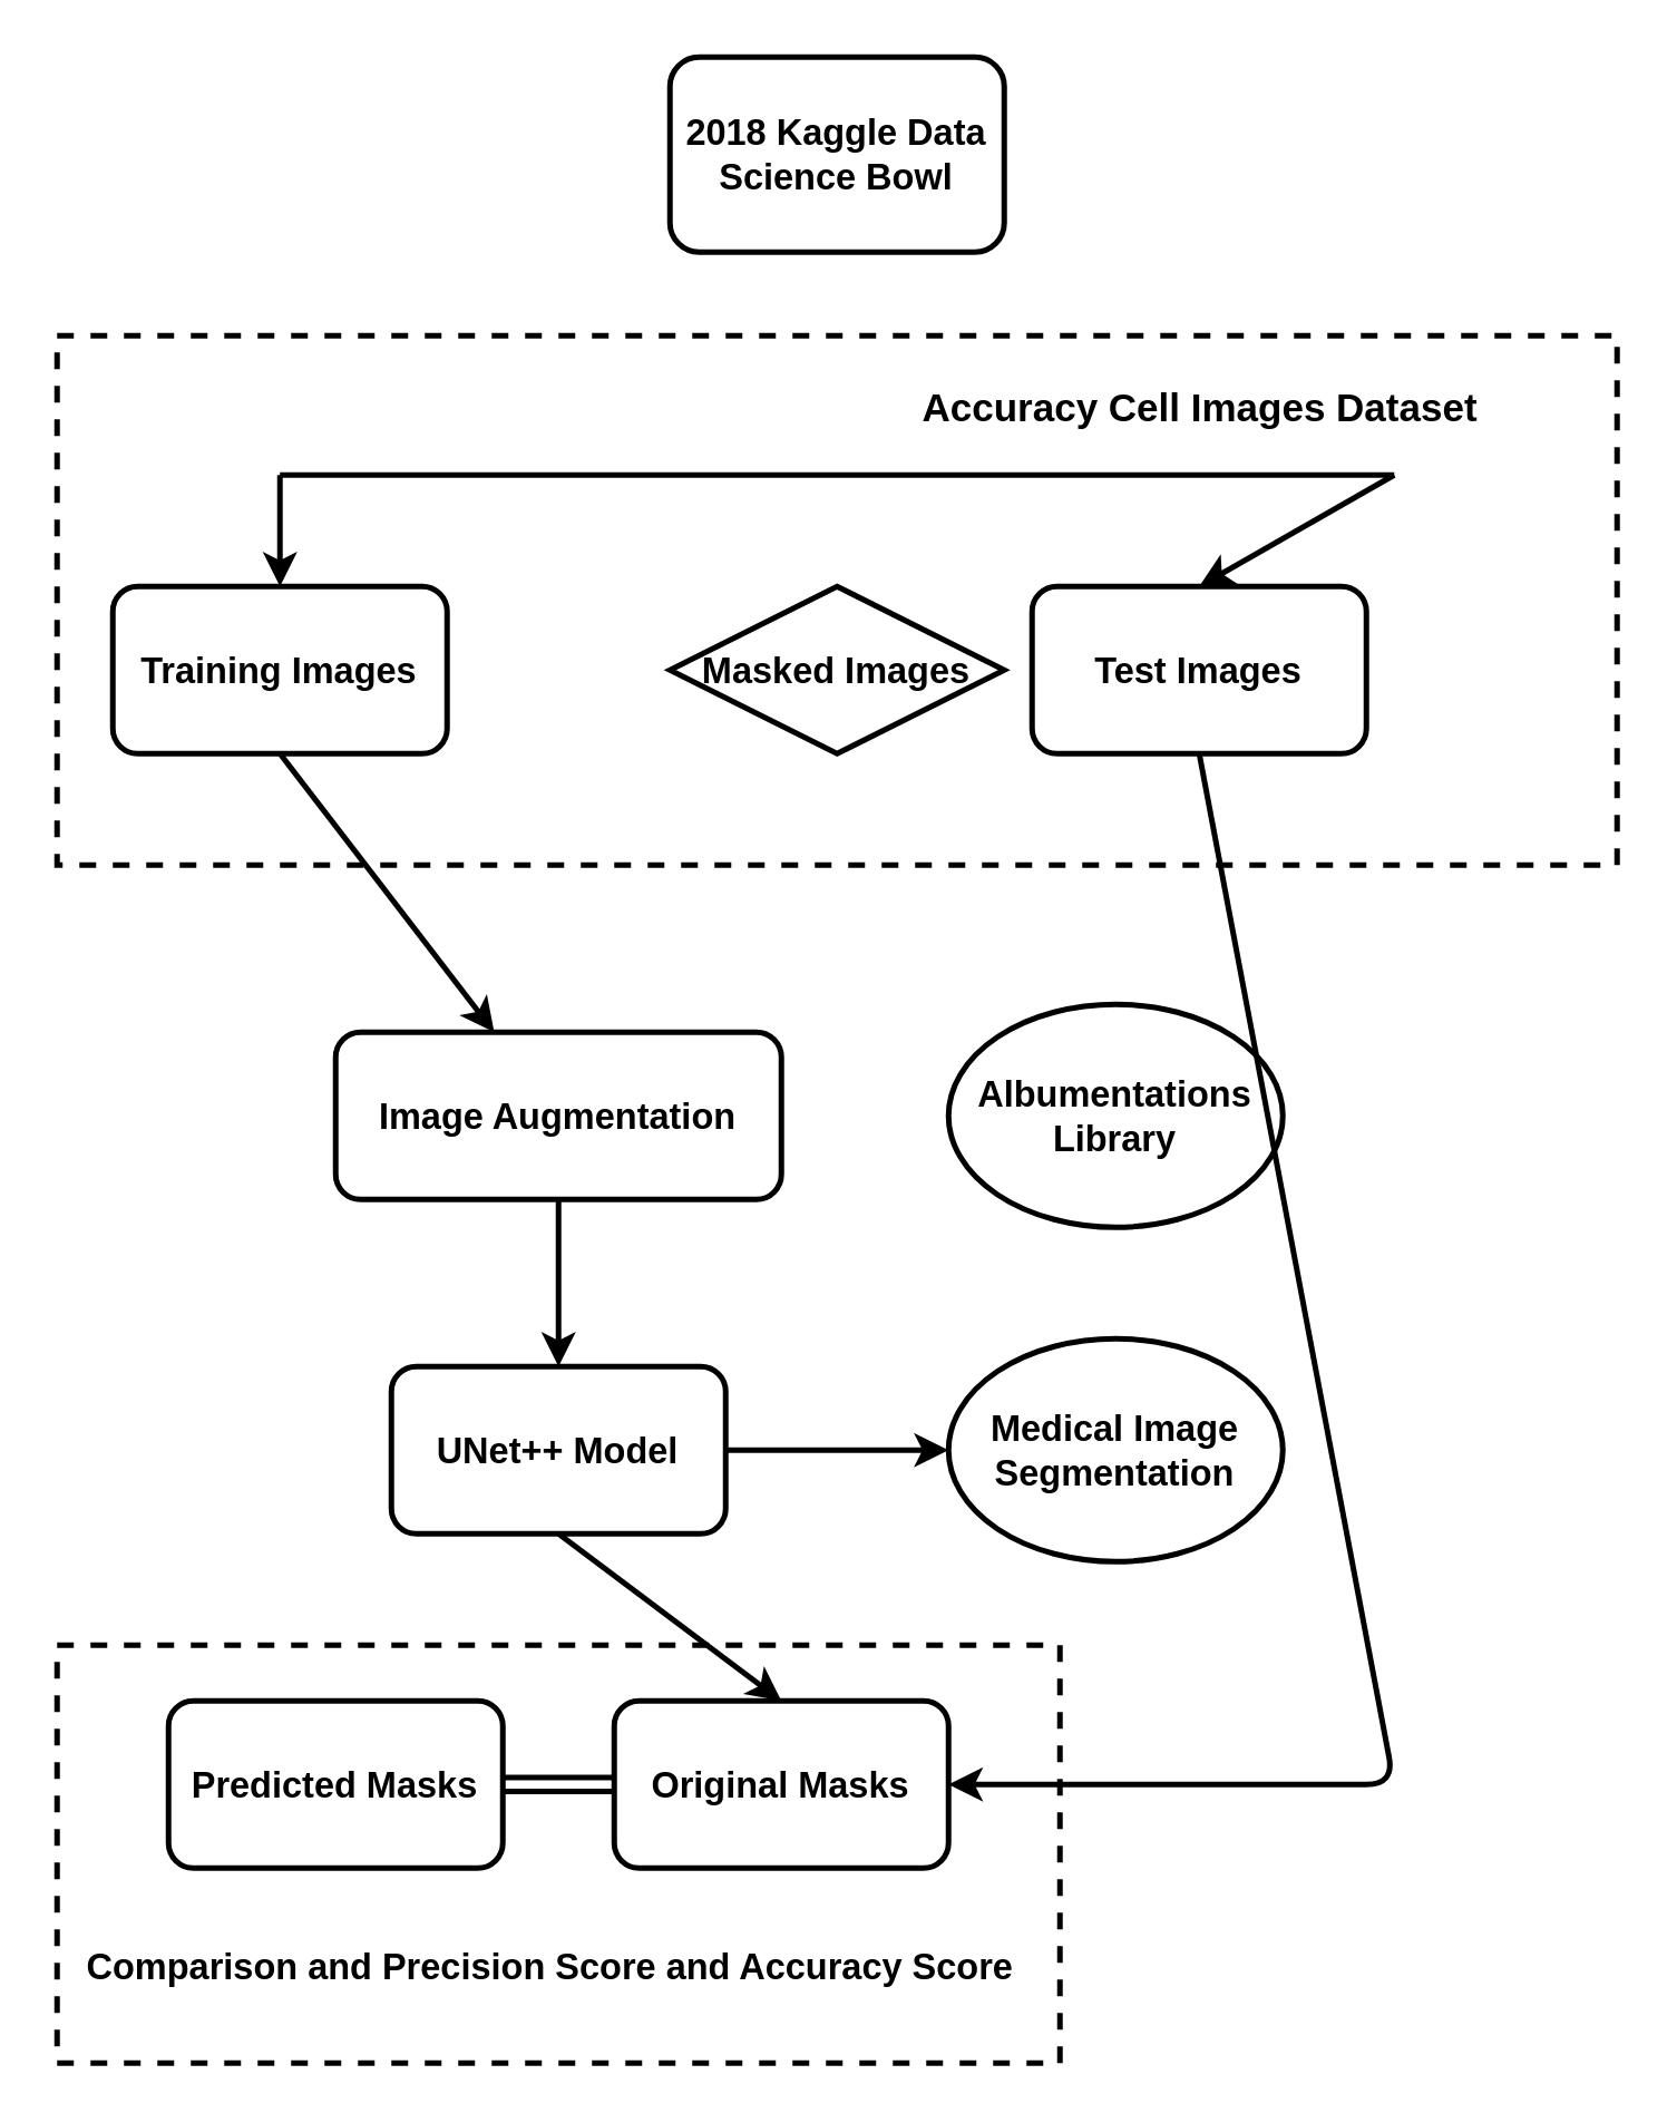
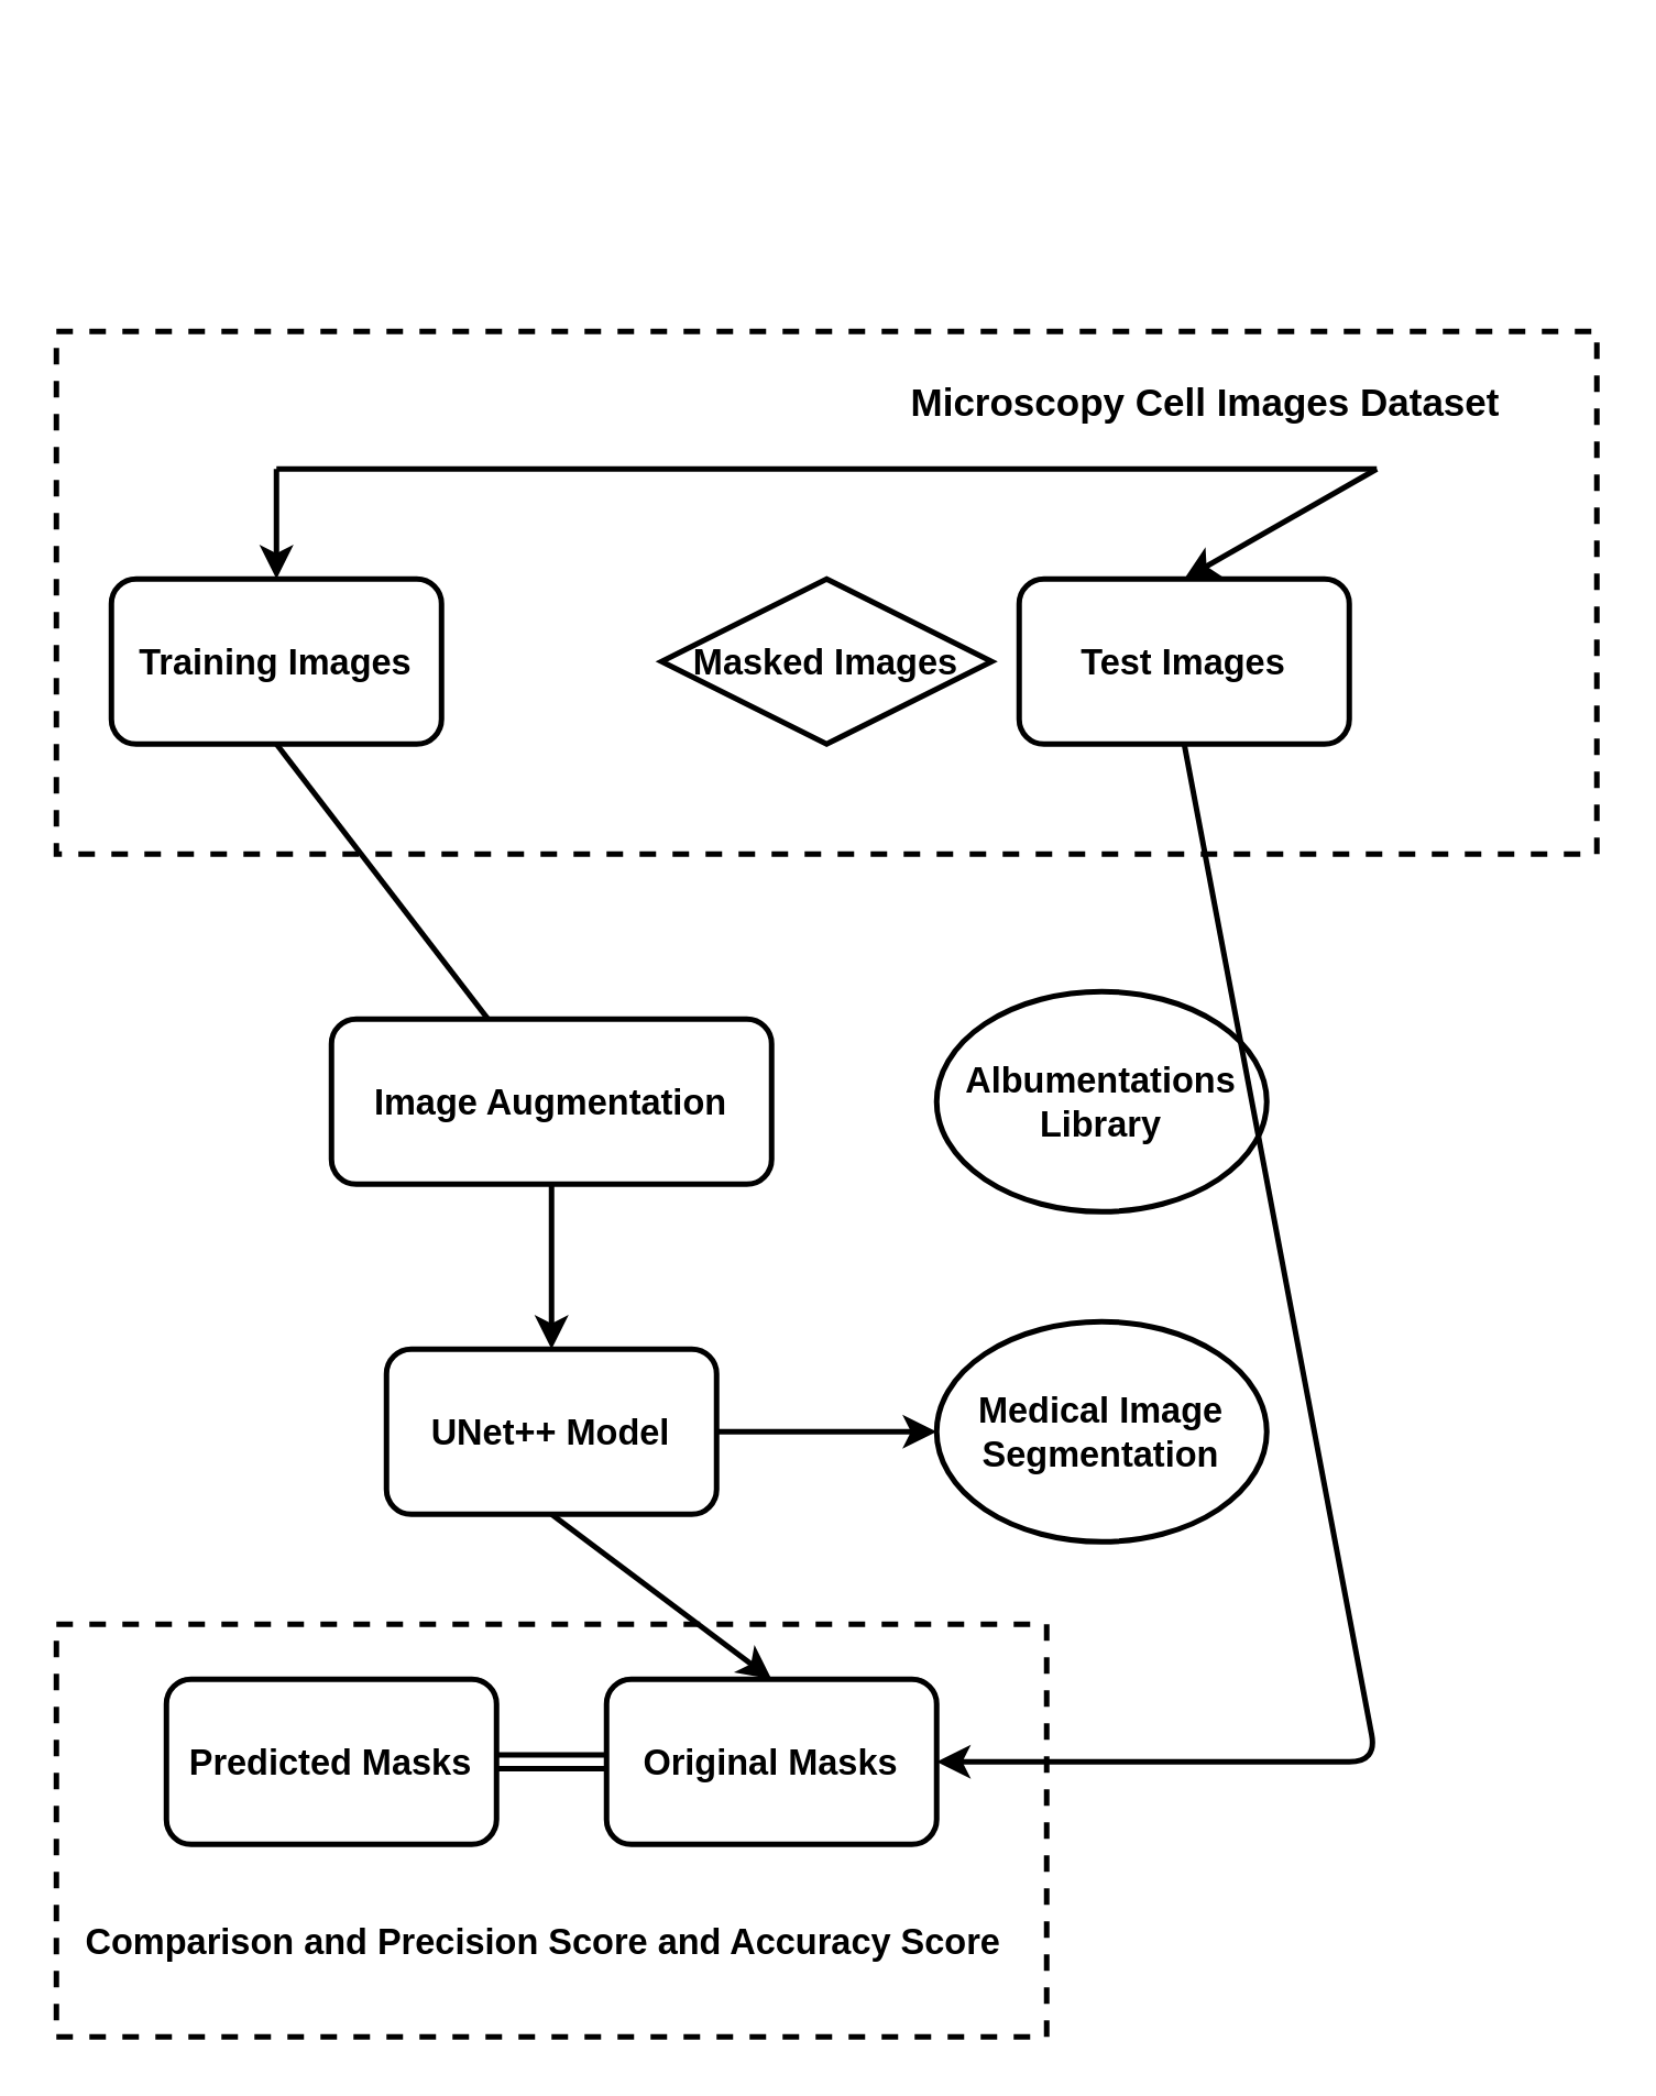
  <mxCell id="0" />
  <mxCell id="1" parent="0" />
  <mxCell id="2" value="" style="rounded=0;whiteSpace=wrap;html=1;fillColor=none;dashed=1;fontColor=#000000;labelBackgroundColor=none;labelBorderColor=none;strokeColor=#000000;strokeWidth=2;fontFamily=Helvetica;" vertex="1" parent="1"><mxGeometry x="20" y="590" width="360" height="150" as="geometry" /></mxCell>
  <mxCell id="3" value="" style="rounded=0;whiteSpace=wrap;html=1;fillColor=none;dashed=1;fontColor=#000000;labelBackgroundColor=none;labelBorderColor=none;strokeColor=#000000;strokeWidth=2;fontFamily=Helvetica;" vertex="1" parent="1"><mxGeometry x="20" y="120" width="560" height="190" as="geometry" /></mxCell>
- <mxCell id="4" value="2018 Kaggle Data Science Bowl" style="rounded=1;whiteSpace=wrap;html=1;fontColor=#000000;labelBackgroundColor=none;labelBorderColor=none;fillColor=none;strokeWidth=2;strokeColor=#000000;fontStyle=1;fontSize=13;fontFamily=Helvetica;" vertex="1" parent="1"><mxGeometry x="240" y="20" width="120" height="70" as="geometry" /></mxCell>
- <mxCell id="5" value="" style="edgeStyle=none;html=1;fontColor=#000000;labelBackgroundColor=none;labelBorderColor=none;strokeColor=#000000;exitX=0.5;exitY=1;exitDx=0;exitDy=0;strokeWidth=2;fontFamily=Helvetica;" edge="1" parent="1" source="6" target="10"><mxGeometry relative="1" as="geometry" /></mxCell>
+ <mxCell id="5" value="" style="edgeStyle=none;html=1;fontColor=#000000;labelBackgroundColor=none;labelBorderColor=none;strokeColor=#000000;exitX=0.5;exitY=1;exitDx=0;exitDy=0;strokeWidth=2;fontFamily=Helvetica;endArrow=none;" edge="1" parent="1" source="6" target="10"><mxGeometry relative="1" as="geometry" /></mxCell>
  <mxCell id="6" value="Training Images" style="rounded=1;whiteSpace=wrap;html=1;fontColor=#000000;labelBackgroundColor=none;labelBorderColor=none;fillColor=none;strokeWidth=2;strokeColor=#000000;fontStyle=1;fontSize=13;fontFamily=Helvetica;" vertex="1" parent="1"><mxGeometry x="40" y="210" width="120" height="60" as="geometry" /></mxCell>
  <mxCell id="7" value="Masked Images" style="rhombus;whiteSpace=wrap;html=1;fontColor=#000000;labelBackgroundColor=none;labelBorderColor=none;fillColor=none;strokeWidth=2;strokeColor=#000000;fontStyle=1;fontSize=13;fontFamily=Helvetica;" vertex="1" parent="1"><mxGeometry x="240" y="210" width="120" height="60" as="geometry" /></mxCell>
  <mxCell id="8" value="Test Images" style="rounded=1;whiteSpace=wrap;html=1;fontColor=#000000;labelBackgroundColor=none;labelBorderColor=none;fillColor=none;strokeWidth=2;strokeColor=#000000;fontStyle=1;fontSize=13;fontFamily=Helvetica;" vertex="1" parent="1"><mxGeometry x="370" y="210" width="120" height="60" as="geometry" /></mxCell>
  <mxCell id="9" value="" style="edgeStyle=none;html=1;labelBackgroundColor=none;labelBorderColor=none;fontFamily=Helvetica;fontSize=13;fontColor=#000000;strokeColor=#000000;strokeWidth=2;" edge="1" parent="1" source="10" target="18"><mxGeometry relative="1" as="geometry" /></mxCell>
  <mxCell id="10" value="Image Augmentation" style="rounded=1;whiteSpace=wrap;html=1;fontColor=#000000;labelBackgroundColor=none;labelBorderColor=none;fillColor=none;strokeWidth=2;strokeColor=#000000;fontStyle=1;fontSize=13;fontFamily=Helvetica;" vertex="1" parent="1"><mxGeometry x="120" y="370" width="160" height="60" as="geometry" /></mxCell>
- <mxCell id="11" value="Accuracy Cell Images Dataset" style="text;strokeColor=none;fillColor=none;align=left;verticalAlign=middle;spacingLeft=4;spacingRight=4;overflow=hidden;points=[[0,0.5],[1,0.5]];portConstraint=eastwest;rotatable=0;dashed=1;fontColor=#000000;labelBackgroundColor=none;labelBorderColor=none;fontStyle=1;fontSize=14;fontFamily=Helvetica;" vertex="1" parent="1"><mxGeometry x="325" y="130" width="235" height="30" as="geometry" /></mxCell>
+ <mxCell id="11" value="Microscopy Cell Images Dataset" style="text;strokeColor=none;fillColor=none;align=left;verticalAlign=middle;spacingLeft=4;spacingRight=4;overflow=hidden;points=[[0,0.5],[1,0.5]];portConstraint=eastwest;rotatable=0;dashed=1;fontColor=#000000;labelBackgroundColor=none;labelBorderColor=none;fontStyle=1;fontSize=14;fontFamily=Helvetica;" vertex="1" parent="1"><mxGeometry x="325" y="130" width="235" height="30" as="geometry" /></mxCell>
  <mxCell id="12" value="" style="endArrow=none;html=1;fontColor=#000000;labelBackgroundColor=none;labelBorderColor=none;strokeColor=#000000;strokeWidth=2;fontFamily=Helvetica;" edge="1" parent="1"><mxGeometry width="50" height="50" relative="1" as="geometry"><mxPoint x="100" y="170" as="sourcePoint" /><mxPoint x="500" y="170" as="targetPoint" /></mxGeometry></mxCell>
  <mxCell id="13" value="" style="endArrow=classic;html=1;entryX=0.5;entryY=0;entryDx=0;entryDy=0;fontColor=#000000;labelBackgroundColor=none;labelBorderColor=none;strokeColor=#000000;strokeWidth=2;fontFamily=Helvetica;" edge="1" parent="1" target="6"><mxGeometry width="50" height="50" relative="1" as="geometry"><mxPoint x="100" y="170" as="sourcePoint" /><mxPoint x="350" y="200" as="targetPoint" /></mxGeometry></mxCell>
  <mxCell id="14" value="" style="endArrow=classic;html=1;entryX=0.5;entryY=0;entryDx=0;entryDy=0;fontColor=#000000;labelBackgroundColor=none;labelBorderColor=none;strokeColor=#000000;strokeWidth=2;fontFamily=Helvetica;" edge="1" parent="1" target="8"><mxGeometry width="50" height="50" relative="1" as="geometry"><mxPoint x="500" y="170" as="sourcePoint" /><mxPoint x="350" y="200" as="targetPoint" /></mxGeometry></mxCell>
  <mxCell id="15" value="&lt;b&gt;Albumentations&lt;br&gt;Library&lt;/b&gt;" style="ellipse;whiteSpace=wrap;html=1;labelBackgroundColor=none;labelBorderColor=none;fontSize=13;fontColor=#000000;strokeColor=#000000;strokeWidth=2;fillColor=none;fontFamily=Helvetica;" vertex="1" parent="1"><mxGeometry x="340" y="360" width="120" height="80" as="geometry" /></mxCell>
  <mxCell id="16" style="edgeStyle=none;html=1;exitX=0.5;exitY=1;exitDx=0;exitDy=0;entryX=0.5;entryY=0;entryDx=0;entryDy=0;labelBackgroundColor=none;labelBorderColor=none;fontFamily=Helvetica;fontSize=13;fontColor=#000000;strokeColor=#000000;strokeWidth=2;" edge="1" parent="1" source="18" target="20"><mxGeometry relative="1" as="geometry" /></mxCell>
  <mxCell id="17" value="" style="edgeStyle=none;html=1;labelBackgroundColor=none;labelBorderColor=none;fontFamily=Helvetica;fontSize=13;fontColor=#000000;strokeColor=#000000;strokeWidth=2;" edge="1" parent="1" source="18" target="23"><mxGeometry relative="1" as="geometry" /></mxCell>
  <mxCell id="18" value="UNet++ Model" style="rounded=1;whiteSpace=wrap;html=1;fontColor=#000000;labelBackgroundColor=none;labelBorderColor=none;fillColor=none;strokeWidth=2;strokeColor=#000000;fontStyle=1;fontSize=13;fontFamily=Helvetica;" vertex="1" parent="1"><mxGeometry x="140" y="490" width="120" height="60" as="geometry" /></mxCell>
  <mxCell id="19" value="Predicted Masks" style="rounded=1;whiteSpace=wrap;html=1;fontColor=#000000;labelBackgroundColor=none;labelBorderColor=none;fillColor=none;strokeWidth=2;strokeColor=#000000;fontStyle=1;fontSize=13;fontFamily=Helvetica;" vertex="1" parent="1"><mxGeometry x="60" y="610" width="120" height="60" as="geometry" /></mxCell>
  <mxCell id="20" value="Original Masks" style="rounded=1;whiteSpace=wrap;html=1;fontColor=#000000;labelBackgroundColor=none;labelBorderColor=none;fillColor=none;strokeWidth=2;strokeColor=#000000;fontStyle=1;fontSize=13;fontFamily=Helvetica;" vertex="1" parent="1"><mxGeometry x="220" y="610" width="120" height="60" as="geometry" /></mxCell>
  <mxCell id="21" value="" style="shape=link;html=1;labelBackgroundColor=none;labelBorderColor=none;fontFamily=Helvetica;fontSize=13;fontColor=#000000;strokeColor=#000000;strokeWidth=2;exitX=1;exitY=0.5;exitDx=0;exitDy=0;entryX=0;entryY=0.5;entryDx=0;entryDy=0;" edge="1" parent="1" source="19" target="20"><mxGeometry width="100" relative="1" as="geometry"><mxPoint x="260" y="720" as="sourcePoint" /><mxPoint x="360" y="720" as="targetPoint" /></mxGeometry></mxCell>
  <mxCell id="22" value="Comparison and Precision Score and Accuracy Score" style="text;strokeColor=none;fillColor=none;align=left;verticalAlign=middle;spacingLeft=4;spacingRight=4;overflow=hidden;points=[[0,0.5],[1,0.5]];portConstraint=eastwest;rotatable=0;labelBackgroundColor=none;labelBorderColor=none;fontFamily=Helvetica;fontSize=13;fontColor=#000000;fontStyle=1" vertex="1" parent="1"><mxGeometry x="25" y="690" width="350" height="30" as="geometry" /></mxCell>
  <mxCell id="23" value="&lt;b&gt;Medical Image Segmentation&lt;/b&gt;" style="ellipse;whiteSpace=wrap;html=1;labelBackgroundColor=none;labelBorderColor=none;fontSize=13;fontColor=#000000;strokeColor=#000000;strokeWidth=2;fillColor=none;fontFamily=Helvetica;" vertex="1" parent="1"><mxGeometry x="340" y="480" width="120" height="80" as="geometry" /></mxCell>
  <mxCell id="24" value="" style="endArrow=classic;html=1;labelBackgroundColor=none;labelBorderColor=none;fontFamily=Helvetica;fontSize=13;fontColor=#000000;strokeColor=#000000;strokeWidth=2;exitX=0.5;exitY=1;exitDx=0;exitDy=0;entryX=1;entryY=0.5;entryDx=0;entryDy=0;" edge="1" parent="1" source="8" target="20"><mxGeometry width="50" height="50" relative="1" as="geometry"><mxPoint x="280" y="460" as="sourcePoint" /><mxPoint x="440" y="640" as="targetPoint" /><Array as="points"><mxPoint x="500" y="640" /></Array></mxGeometry></mxCell>
